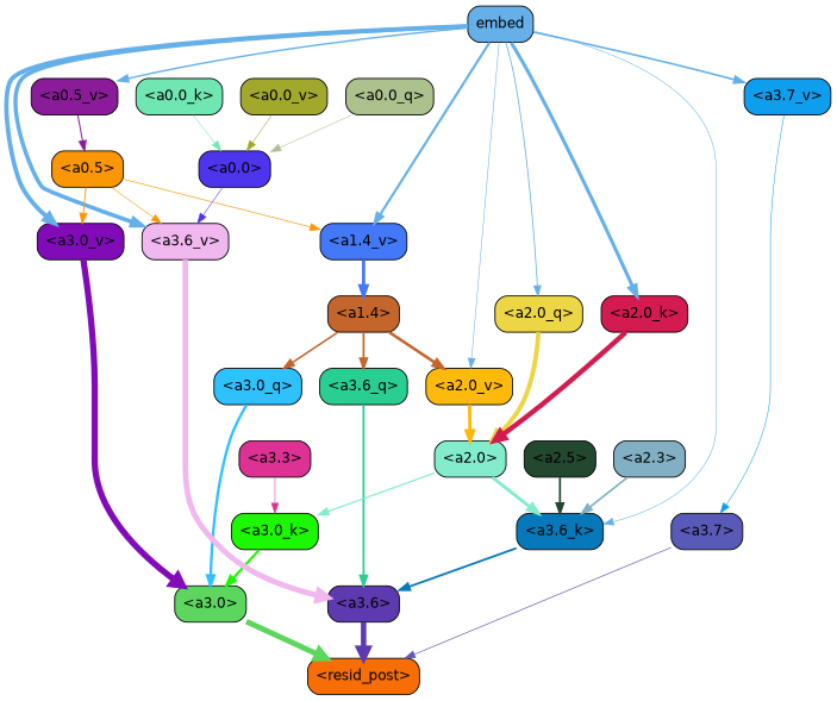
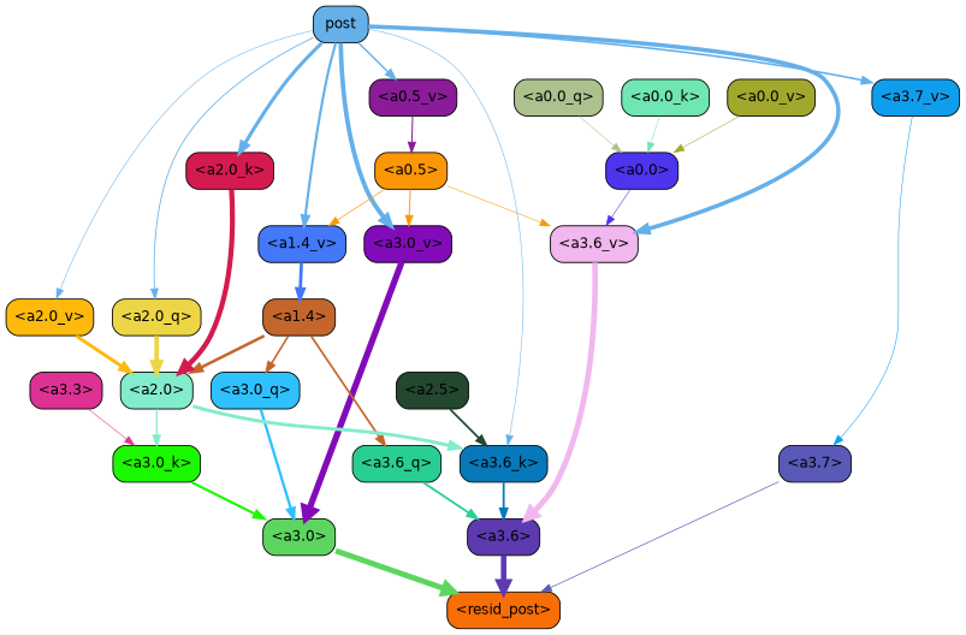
  strict digraph {
    splines=true
    node [color=black fontname=Helvetica shape=box style="filled, rounded"]
    edge [color="#65b0e9" penwidth=0.6]
    "<a3.7>" [fillcolor="#5959b7"]
    "<resid_post>" [fillcolor="#f76e06"]
    "<a3.6>" [fillcolor="#5d3aaf"]
    "<a3.3>" [fillcolor="#dd3293"]
    "<a3.0_k>" [fillcolor="#1cf801"]
    "<a3.0>" [fillcolor="#5dd660"]
    "<a3.6_q>" [fillcolor="#29cf92"]
    "<a3.0_q>" [fillcolor="#2fc1fe"]
    "<a3.6_k>" [fillcolor="#0779bb"]
    "<a3.7_v>" [fillcolor="#0f9eee"]
    "<a3.6_v>" [fillcolor="#f1b7ef"]
    "<a3.0_v>" [fillcolor="#810bb9"]
    "<a1.4>" [fillcolor="#c4662b"]
    "<a2.0_v>" [fillcolor="#feba0c"]
    "<a2.0>" [fillcolor="#82eccc"]
    "<a2.5>" [fillcolor="#23472f"]
-   "<a2.3>" [fillcolor="#81b0c4"]
-   embed [fillcolor="#65b0e9"]
+   embed [fillcolor="#65b0e9" label=post]
    "<a2.0_q>" [fillcolor="#edd645"]
    "<a2.0_k>" [fillcolor="#d41b4f"]
    "<a1.4_v>" [fillcolor="#4378f8"]
    "<a0.5_v>" [fillcolor="#8a1c99"]
    "<a0.5>" [fillcolor="#fb9706"]
    "<a0.0>" [fillcolor="#4d35ee"]
    "<a0.0_q>" [fillcolor="#acc18e"]
    "<a0.0_k>" [fillcolor="#70e7b3"]
    "<a0.0_v>" [fillcolor="#a2a82c"]
    "<a3.7>" -> "<resid_post>" [color="#5959b7" penwidth=0.7595263123512268]
    "<a3.6>" -> "<resid_post>" [color="#5d3aaf" penwidth=5.40013587474823]
    "<a3.3>" -> "<a3.0_k>" [color="#dd3293"]
    "<a3.0_k>" -> "<a3.0>" [color="#1cf801" penwidth=2.4920601844787598]
    "<a3.0>" -> "<resid_post>" [color="#5dd660" penwidth=5.540827631950378]
    "<a3.6_q>" -> "<a3.6>" [color="#29cf92" penwidth=2.0530722737312317]
    "<a3.0_q>" -> "<a3.0>" [color="#2fc1fe" penwidth=2.681713283061981]
    "<a3.6_k>" -> "<a3.6>" [color="#0779bb" penwidth=2.080081820487976]
    "<a3.7_v>" -> "<a3.7>" [color="#0f9eee"]
    "<a3.6_v>" -> "<a3.6>" [color="#f1b7ef" penwidth=5.522058844566345]
    "<a3.0_v>" -> "<a3.0>" [color="#810bb9" penwidth=6.184832274913788]
    "<a1.4>" -> "<a3.6_q>" [color="#c4662b" penwidth=1.9735972881317139]
    "<a1.4>" -> "<a3.0_q>" [color="#c4662b" penwidth=1.8167777061462402]
-   "<a1.4>" -> "<a2.0_v>" [color="#c4662b" penwidth=2.935177743434906]
+   "<a1.4>" -> "<a2.0>" [color="#c4662b" penwidth=2.935177743434906]
    "<a2.0_v>" -> "<a2.0>" [color="#feba0c" penwidth=3.3640971779823303]
    "<a2.0>" -> "<a3.0_k>" [color="#82eccc" penwidth=1.3908889293670654]
    "<a2.0>" -> "<a3.6_k>" [color="#82eccc" penwidth=3.3549644947052]
    "<a2.5>" -> "<a3.6_k>" [color="#23472f" penwidth=1.998626947402954]
-   "<a2.3>" -> "<a3.6_k>" [color="#81b0c4" penwidth=1.90748929977417]
    embed -> "<a3.6_k>"
    embed -> "<a3.7_v>" [penwidth=1.8481524586677551]
    embed -> "<a3.6_v>" [penwidth=4.0683629512786865]
    embed -> "<a3.0_v>" [penwidth=4.396489858627319]
    embed -> "<a2.0_v>"
    embed -> "<a2.0_q>" [penwidth=0.9339196681976318]
    embed -> "<a2.0_k>" [penwidth=3.474741220474243]
    embed -> "<a1.4_v>" [penwidth=2.457472085952759]
    embed -> "<a0.5_v>" [penwidth=1.6259715557098389]
    "<a2.0_q>" -> "<a2.0>" [color="#edd645" penwidth=4.507863223552704]
    "<a2.0_k>" -> "<a2.0>" [color="#d41b4f" penwidth=4.960922122001648]
    "<a1.4_v>" -> "<a1.4>" [color="#4378f8" penwidth=3.2196178436279297]
    "<a0.5_v>" -> "<a0.5>" [color="#8a1c99" penwidth=1.171161413192749]
    "<a0.5>" -> "<a3.6_v>" [color="#fb9706"]
    "<a0.5>" -> "<a3.0_v>" [color="#fb9706" penwidth=1.0967135429382324]
    "<a0.5>" -> "<a1.4_v>" [color="#fb9706" penwidth=0.7647972106933594]
    "<a0.0>" -> "<a3.6_v>" [color="#4d35ee"]
    "<a0.0_q>" -> "<a0.0>" [color="#acc18e"]
    "<a0.0_k>" -> "<a0.0>" [color="#70e7b3"]
    "<a0.0_v>" -> "<a0.0>" [color="#a2a82c"]
  }
